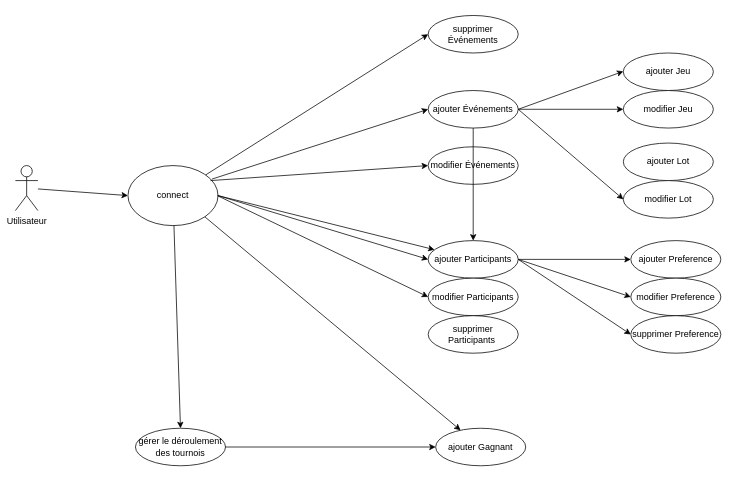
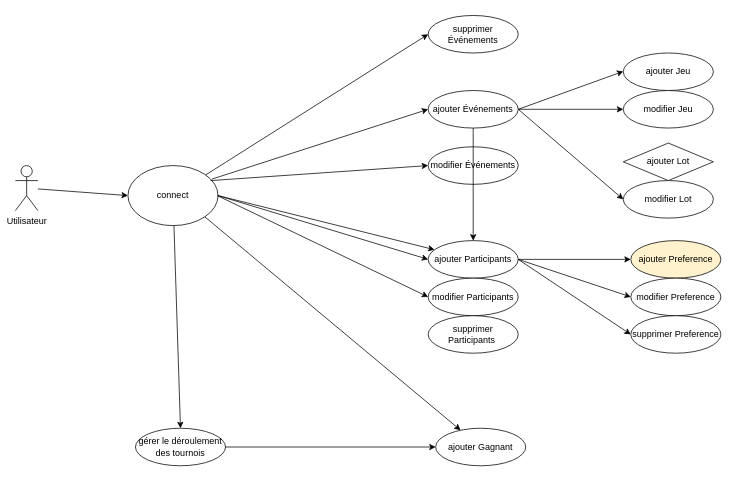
  <mxCell id="0" />
  <mxCell id="1" parent="0" />
  <mxCell id="2" value="Utilisateur" style="shape=umlActor;verticalLabelPosition=bottom;labelBackgroundColor=#ffffff;verticalAlign=top;html=1;outlineConnect=0;" vertex="1" parent="1"><mxGeometry x="20" y="220" width="30" height="60" as="geometry" /></mxCell>
  <mxCell id="3" value="connect" style="ellipse;whiteSpace=wrap;html=1;" vertex="1" parent="1"><mxGeometry x="170" y="220" width="120" height="80" as="geometry" /></mxCell>
  <mxCell id="4" value="modifier Événements" style="ellipse;whiteSpace=wrap;html=1;" vertex="1" parent="1"><mxGeometry x="570" y="195" width="120" height="50" as="geometry" /></mxCell>
  <mxCell id="5" value="ajouter Événements" style="ellipse;whiteSpace=wrap;html=1;" vertex="1" parent="1"><mxGeometry x="570" y="120" width="120" height="50" as="geometry" /></mxCell>
  <mxCell id="6" value="supprimer Événements" style="ellipse;whiteSpace=wrap;html=1;" vertex="1" parent="1"><mxGeometry x="570" y="20" width="120" height="50" as="geometry" /></mxCell>
  <mxCell id="7" value="ajouter Participants" style="ellipse;whiteSpace=wrap;html=1;" vertex="1" parent="1"><mxGeometry x="570" y="320" width="120" height="50" as="geometry" /></mxCell>
  <mxCell id="8" value="modifier Participants" style="ellipse;whiteSpace=wrap;html=1;" vertex="1" parent="1"><mxGeometry x="570" y="370" width="120" height="50" as="geometry" /></mxCell>
  <mxCell id="9" value="supprimer Participants&amp;nbsp;" style="ellipse;whiteSpace=wrap;html=1;" vertex="1" parent="1"><mxGeometry x="570" y="420" width="120" height="50" as="geometry" /></mxCell>
  <mxCell id="10" value="gérer le déroulement des tournois" style="ellipse;whiteSpace=wrap;html=1;" vertex="1" parent="1"><mxGeometry x="180" y="570" width="120" height="50" as="geometry" /></mxCell>
  <mxCell id="11" value="" style="endArrow=classic;html=1;entryX=0;entryY=0.5;entryDx=0;entryDy=0;" edge="1" parent="1" source="2" target="3"><mxGeometry width="50" height="50" relative="1" as="geometry"><mxPoint x="50" y="270" as="sourcePoint" /><mxPoint x="100" y="220" as="targetPoint" /></mxGeometry></mxCell>
  <mxCell id="12" value="" style="endArrow=classic;html=1;entryX=0;entryY=0.5;entryDx=0;entryDy=0;exitX=0.933;exitY=0.225;exitDx=0;exitDy=0;exitPerimeter=0;" edge="1" parent="1" source="3" target="5"><mxGeometry width="50" height="50" relative="1" as="geometry"><mxPoint x="270" y="140.551" as="sourcePoint" /><mxPoint x="390" y="149.44" as="targetPoint" /></mxGeometry></mxCell>
  <mxCell id="13" value="" style="endArrow=classic;html=1;entryX=0;entryY=0.5;entryDx=0;entryDy=0;" edge="1" parent="1" target="4"><mxGeometry width="50" height="50" relative="1" as="geometry"><mxPoint x="280" y="240" as="sourcePoint" /><mxPoint x="390" y="149.44" as="targetPoint" /></mxGeometry></mxCell>
  <mxCell id="14" value="" style="endArrow=classic;html=1;entryX=0;entryY=0.5;entryDx=0;entryDy=0;" edge="1" parent="1" source="3" target="6"><mxGeometry width="50" height="50" relative="1" as="geometry"><mxPoint x="270" y="140.551" as="sourcePoint" /><mxPoint x="390" y="149.44" as="targetPoint" /></mxGeometry></mxCell>
  <mxCell id="15" value="" style="endArrow=classic;html=1;entryX=0;entryY=0.5;entryDx=0;entryDy=0;" edge="1" parent="1" target="7"><mxGeometry width="50" height="50" relative="1" as="geometry"><mxPoint x="290" y="260" as="sourcePoint" /><mxPoint x="410" y="264.44" as="targetPoint" /></mxGeometry></mxCell>
  <mxCell id="16" value="" style="endArrow=classic;html=1;entryX=0;entryY=0.5;entryDx=0;entryDy=0;" edge="1" parent="1" target="8"><mxGeometry width="50" height="50" relative="1" as="geometry"><mxPoint x="289" y="260" as="sourcePoint" /><mxPoint x="510" y="245" as="targetPoint" /></mxGeometry></mxCell>
  <mxCell id="17" value="" style="endArrow=classic;html=1;exitX=1;exitY=0.5;exitDx=0;exitDy=0;" edge="1" parent="1" source="3" target="7"><mxGeometry width="50" height="50" relative="1" as="geometry"><mxPoint x="310" y="275.551" as="sourcePoint" /><mxPoint x="520" y="255" as="targetPoint" /></mxGeometry></mxCell>
  <mxCell id="18" value="" style="endArrow=classic;html=1;entryX=0.5;entryY=0;entryDx=0;entryDy=0;" edge="1" parent="1" source="3" target="10"><mxGeometry width="50" height="50" relative="1" as="geometry"><mxPoint x="320" y="285.551" as="sourcePoint" /><mxPoint x="530" y="265" as="targetPoint" /></mxGeometry></mxCell>
  <mxCell id="19" value="" style="endArrow=classic;html=1;exitX=0.5;exitY=1;exitDx=0;exitDy=0;entryX=0.5;entryY=0;entryDx=0;entryDy=0;" edge="1" parent="1" source="5" target="7"><mxGeometry width="50" height="50" relative="1" as="geometry"><mxPoint x="700" y="230" as="sourcePoint" /><mxPoint x="550" y="260" as="targetPoint" /></mxGeometry></mxCell>
  <mxCell id="20" value="ajouter Gagnant" style="ellipse;whiteSpace=wrap;html=1;" vertex="1" parent="1"><mxGeometry x="580" y="570" width="120" height="50" as="geometry" /></mxCell>
  <mxCell id="21" value="" style="endArrow=classic;html=1;exitX=1;exitY=0.5;exitDx=0;exitDy=0;entryX=0;entryY=0.5;entryDx=0;entryDy=0;" edge="1" parent="1" source="10" target="20"><mxGeometry width="50" height="50" relative="1" as="geometry"><mxPoint x="500" y="610" as="sourcePoint" /><mxPoint x="550" y="560" as="targetPoint" /></mxGeometry></mxCell>
  <mxCell id="22" value="" style="endArrow=classic;html=1;exitX=1;exitY=1;exitDx=0;exitDy=0;" edge="1" parent="1" source="3" target="20"><mxGeometry width="50" height="50" relative="1" as="geometry"><mxPoint x="500" y="610" as="sourcePoint" /><mxPoint x="550" y="560" as="targetPoint" /></mxGeometry></mxCell>
- <mxCell id="23" value="ajouter Lot" style="ellipse;whiteSpace=wrap;html=1;" vertex="1" parent="1"><mxGeometry x="830" y="190" width="120" height="50" as="geometry" /></mxCell>
+ <mxCell id="23" value="ajouter Lot" style="rhombus;whiteSpace=wrap;html=1;" vertex="1" parent="1"><mxGeometry x="830" y="190" width="120" height="50" as="geometry" /></mxCell>
  <mxCell id="24" value="modifier Lot" style="ellipse;whiteSpace=wrap;html=1;" vertex="1" parent="1"><mxGeometry x="830" y="240" width="120" height="50" as="geometry" /></mxCell>
  <mxCell id="25" value="" style="endArrow=classic;html=1;exitX=1;exitY=0.5;exitDx=0;exitDy=0;entryX=0;entryY=0.5;entryDx=0;entryDy=0;" edge="1" parent="1" source="5" target="24"><mxGeometry width="50" height="50" relative="1" as="geometry"><mxPoint x="700" y="155" as="sourcePoint" /><mxPoint x="810" y="155" as="targetPoint" /></mxGeometry></mxCell>
  <mxCell id="26" value="ajouter Jeu" style="ellipse;whiteSpace=wrap;html=1;" vertex="1" parent="1"><mxGeometry x="830" y="70" width="120" height="50" as="geometry" /></mxCell>
  <mxCell id="27" value="modifier Jeu" style="ellipse;whiteSpace=wrap;html=1;" vertex="1" parent="1"><mxGeometry x="830" y="120" width="120" height="50" as="geometry" /></mxCell>
  <mxCell id="28" value="" style="endArrow=classic;html=1;exitX=1;exitY=0.5;exitDx=0;exitDy=0;entryX=0;entryY=0.5;entryDx=0;entryDy=0;" edge="1" parent="1" source="5" target="27"><mxGeometry width="50" height="50" relative="1" as="geometry"><mxPoint x="500" y="310" as="sourcePoint" /><mxPoint x="550" y="260" as="targetPoint" /></mxGeometry></mxCell>
  <mxCell id="29" value="" style="endArrow=classic;html=1;exitX=1;exitY=0.5;exitDx=0;exitDy=0;entryX=0;entryY=0.5;entryDx=0;entryDy=0;" edge="1" parent="1" source="5"><mxGeometry width="50" height="50" relative="1" as="geometry"><mxPoint x="690" y="94.5" as="sourcePoint" /><mxPoint x="830" y="94.5" as="targetPoint" /></mxGeometry></mxCell>
- <mxCell id="30" value="ajouter Preference" style="ellipse;whiteSpace=wrap;html=1;" vertex="1" parent="1"><mxGeometry x="840" y="320" width="120" height="50" as="geometry" /></mxCell>
+ <mxCell id="30" value="ajouter Preference" style="ellipse;whiteSpace=wrap;html=1;fillColor=#fff2cc;" vertex="1" parent="1"><mxGeometry x="840" y="320" width="120" height="50" as="geometry" /></mxCell>
  <mxCell id="31" value="modifier Preference" style="ellipse;whiteSpace=wrap;html=1;" vertex="1" parent="1"><mxGeometry x="840" y="370" width="120" height="50" as="geometry" /></mxCell>
  <mxCell id="32" value="" style="endArrow=classic;html=1;entryX=0;entryY=0.5;entryDx=0;entryDy=0;exitX=1;exitY=0.5;exitDx=0;exitDy=0;" edge="1" parent="1" source="7" target="30"><mxGeometry width="50" height="50" relative="1" as="geometry"><mxPoint x="500" y="410" as="sourcePoint" /><mxPoint x="550" y="360" as="targetPoint" /></mxGeometry></mxCell>
  <mxCell id="33" value="" style="endArrow=classic;html=1;exitX=1;exitY=0.5;exitDx=0;exitDy=0;entryX=0;entryY=0.5;entryDx=0;entryDy=0;" edge="1" parent="1" source="7" target="31"><mxGeometry width="50" height="50" relative="1" as="geometry"><mxPoint x="500" y="410" as="sourcePoint" /><mxPoint x="550" y="360" as="targetPoint" /></mxGeometry></mxCell>
  <mxCell id="34" value="supprimer Preference" style="ellipse;whiteSpace=wrap;html=1;" vertex="1" parent="1"><mxGeometry x="840" y="420" width="120" height="50" as="geometry" /></mxCell>
  <mxCell id="35" value="" style="endArrow=classic;html=1;exitX=1;exitY=0.5;exitDx=0;exitDy=0;entryX=0;entryY=0.5;entryDx=0;entryDy=0;" edge="1" parent="1" source="7" target="34"><mxGeometry width="50" height="50" relative="1" as="geometry"><mxPoint x="700" y="355" as="sourcePoint" /><mxPoint x="850" y="405" as="targetPoint" /></mxGeometry></mxCell>
